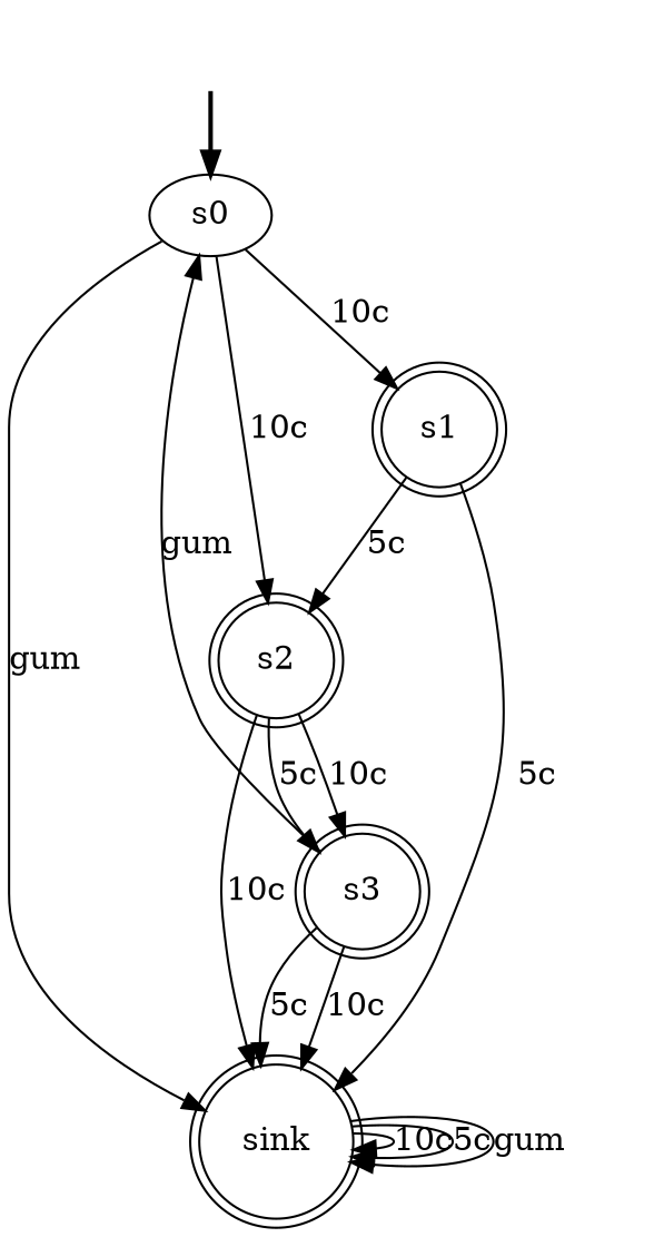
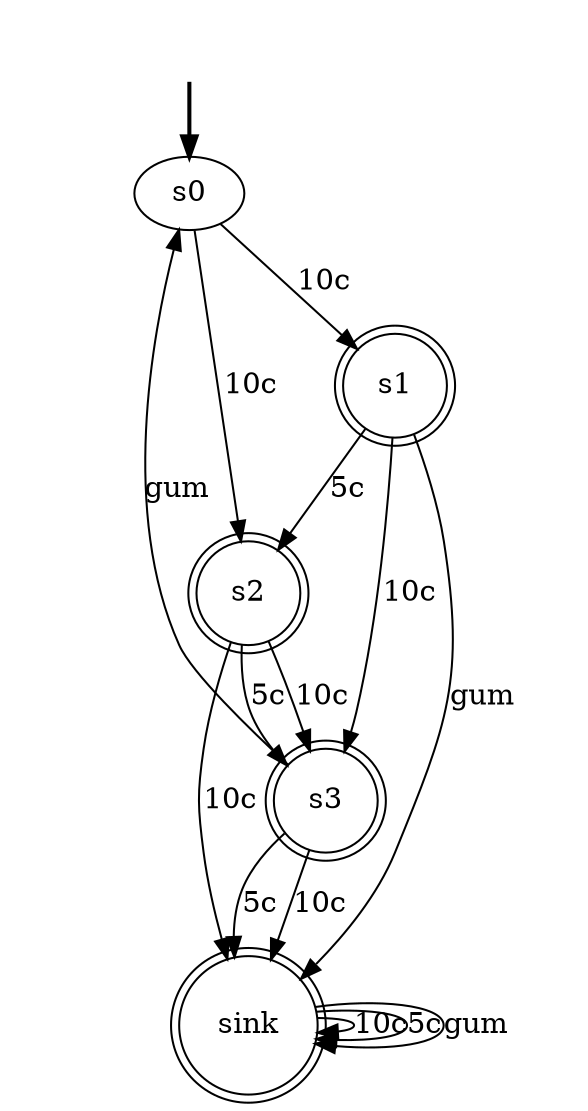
  digraph {
    node [shape=doublecircle]
    fake [style=invisible shape=""]
    s0 [root=true shape=""]
    s1
    s2
    sink
    s3
    fake -> s0 [style=bold]
    s0 -> s1 [label="10c"]
    s0 -> s2 [label="10c"]
-   s0 -> sink [label=gum]
    s1 -> s2 [label="5c"]
-   s1 -> sink [label="5c"]
+   s1 -> sink [label=gum]
+   s1 -> s3 [label="10c"]
    s2 -> sink [label="10c"]
    s2 -> s3 [label="5c"]
    s2 -> s3 [label="10c"]
    sink -> sink [label="10c"]
    sink -> sink [label="5c"]
    sink -> sink [label=gum]
    s3 -> s0 [label=gum]
    s3 -> sink [label="10c"]
    s3 -> sink [label="5c"]
  }
